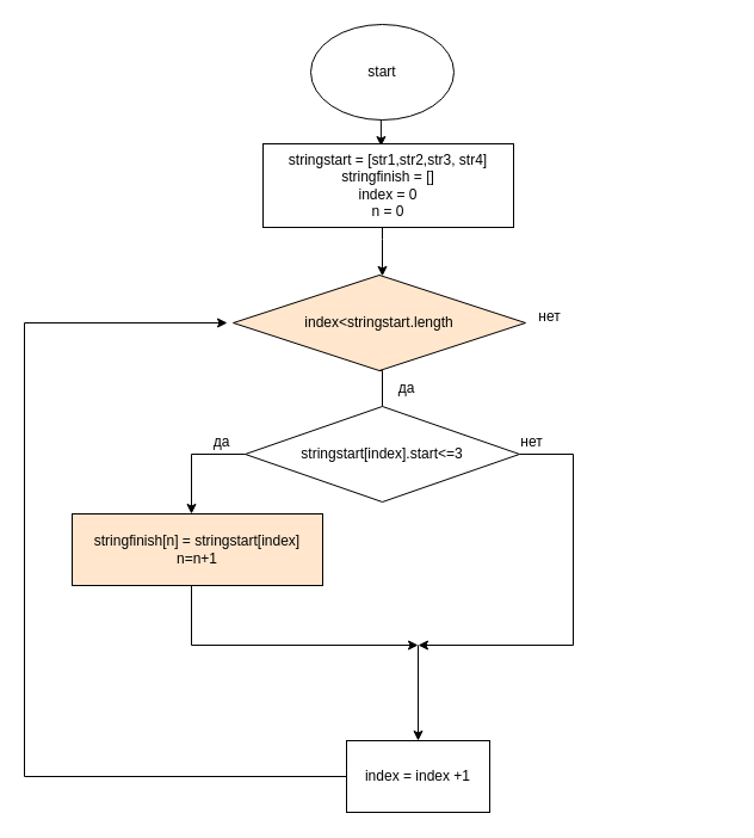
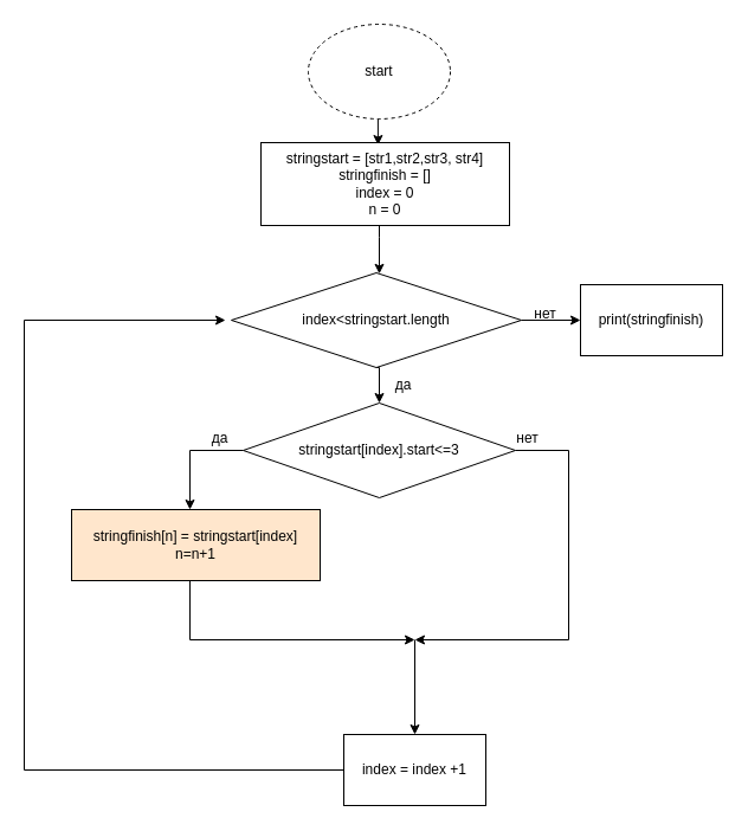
  <mxCell id="0" />
  <mxCell id="1" parent="0" />
  <mxCell id="2" style="edgeStyle=orthogonalEdgeStyle;rounded=0;orthogonalLoop=1;jettySize=auto;html=1;exitX=0.5;exitY=1;exitDx=0;exitDy=0;entryX=0.471;entryY=0.029;entryDx=0;entryDy=0;entryPerimeter=0;" parent="1" source="3" target="5" edge="1"><mxGeometry relative="1" as="geometry" /></mxCell>
- <mxCell id="3" value="start" style="ellipse;whiteSpace=wrap;html=1;" parent="1" vertex="1"><mxGeometry x="260" y="20" width="120" height="80" as="geometry" /></mxCell>
+ <mxCell id="3" value="start" style="ellipse;whiteSpace=wrap;html=1;dashed=1;" parent="1" vertex="1"><mxGeometry x="260" y="20" width="120" height="80" as="geometry" /></mxCell>
  <mxCell id="4" value="" style="edgeStyle=orthogonalEdgeStyle;rounded=0;orthogonalLoop=1;jettySize=auto;html=1;" parent="1" source="5" target="8" edge="1"><mxGeometry relative="1" as="geometry"><Array as="points"><mxPoint x="320" y="200" /><mxPoint x="320" y="200" /></Array></mxGeometry></mxCell>
  <mxCell id="5" value="stringstart = [str1,str2,str3, str4]&lt;br&gt;stringfinish = []&lt;br&gt;index = 0&lt;br&gt;n = 0" style="rounded=0;whiteSpace=wrap;html=1;" parent="1" vertex="1"><mxGeometry x="220" y="120" width="210" height="70" as="geometry" /></mxCell>
- <mxCell id="6" style="edgeStyle=orthogonalEdgeStyle;rounded=0;orthogonalLoop=1;jettySize=auto;html=1;exitX=0.5;exitY=1;exitDx=0;exitDy=0;entryX=0.5;entryY=0;entryDx=0;entryDy=0;endArrow=none;" parent="1" source="8" target="10" edge="1"><mxGeometry relative="1" as="geometry" /></mxCell>
- <mxCell id="8" value="index&amp;lt;stringstart.length" style="rhombus;whiteSpace=wrap;html=1;fillColor=#ffe6cc;" parent="1" vertex="1"><mxGeometry x="195" y="230" width="245" height="80" as="geometry" /></mxCell>
+ <mxCell id="6" style="edgeStyle=orthogonalEdgeStyle;rounded=0;orthogonalLoop=1;jettySize=auto;html=1;exitX=0.5;exitY=1;exitDx=0;exitDy=0;entryX=0.5;entryY=0;entryDx=0;entryDy=0;" parent="1" source="8" target="10" edge="1"><mxGeometry relative="1" as="geometry" /></mxCell>
+ <mxCell id="7" style="edgeStyle=orthogonalEdgeStyle;rounded=0;orthogonalLoop=1;jettySize=auto;html=1;exitX=1;exitY=0.5;exitDx=0;exitDy=0;entryX=0;entryY=0.5;entryDx=0;entryDy=0;" parent="1" source="8" target="19" edge="1"><mxGeometry relative="1" as="geometry" /></mxCell>
+ <mxCell id="8" value="index&amp;lt;stringstart.length" style="rhombus;whiteSpace=wrap;html=1;" parent="1" vertex="1"><mxGeometry x="195" y="230" width="245" height="80" as="geometry" /></mxCell>
  <mxCell id="9" style="edgeStyle=orthogonalEdgeStyle;rounded=0;orthogonalLoop=1;jettySize=auto;html=1;exitX=1;exitY=0.5;exitDx=0;exitDy=0;" parent="1" source="10" edge="1"><mxGeometry relative="1" as="geometry"><mxPoint x="350" y="540" as="targetPoint" /><Array as="points"><mxPoint x="480" y="380" /><mxPoint x="480" y="540" /></Array></mxGeometry></mxCell>
  <mxCell id="10" value="stringstart[index].start&amp;lt;=3" style="rhombus;whiteSpace=wrap;html=1;" parent="1" vertex="1"><mxGeometry x="205" y="340" width="230" height="80" as="geometry" /></mxCell>
  <mxCell id="11" style="edgeStyle=orthogonalEdgeStyle;rounded=0;orthogonalLoop=1;jettySize=auto;html=1;exitX=0.5;exitY=1;exitDx=0;exitDy=0;" parent="1" source="12" edge="1"><mxGeometry relative="1" as="geometry"><mxPoint x="350" y="540" as="targetPoint" /><Array as="points"><mxPoint x="160" y="490" /><mxPoint x="160" y="540" /></Array></mxGeometry></mxCell>
  <mxCell id="12" value="stringfinish[n] = stringstart[index]&lt;br&gt;n=n+1" style="rounded=0;whiteSpace=wrap;html=1;fillColor=#ffe6cc;" parent="1" vertex="1"><mxGeometry x="60" y="430" width="210" height="60" as="geometry" /></mxCell>
  <mxCell id="13" value="да" style="text;html=1;align=center;verticalAlign=middle;resizable=0;points=[];autosize=1;strokeColor=none;fillColor=none;" parent="1" vertex="1"><mxGeometry x="165" y="355" width="40" height="30" as="geometry" /></mxCell>
  <mxCell id="14" value="нет" style="text;html=1;align=center;verticalAlign=middle;resizable=0;points=[];autosize=1;strokeColor=none;fillColor=none;" parent="1" vertex="1"><mxGeometry x="425" y="355" width="40" height="30" as="geometry" /></mxCell>
  <mxCell id="15" value="да" style="text;html=1;align=center;verticalAlign=middle;resizable=0;points=[];autosize=1;strokeColor=none;fillColor=none;" parent="1" vertex="1"><mxGeometry x="320" y="310" width="40" height="30" as="geometry" /></mxCell>
  <mxCell id="16" style="edgeStyle=orthogonalEdgeStyle;rounded=0;orthogonalLoop=1;jettySize=auto;html=1;exitX=0;exitY=0.5;exitDx=0;exitDy=0;" parent="1" source="17" edge="1"><mxGeometry relative="1" as="geometry"><mxPoint x="190" y="270" as="targetPoint" /><Array as="points"><mxPoint x="20" y="650" /><mxPoint x="20" y="270" /></Array></mxGeometry></mxCell>
  <mxCell id="17" value="index = index +1&lt;br&gt;" style="rounded=0;whiteSpace=wrap;html=1;" parent="1" vertex="1"><mxGeometry x="290" y="620" width="120" height="60" as="geometry" /></mxCell>
  <mxCell id="18" value="нет" style="text;html=1;align=center;verticalAlign=middle;resizable=0;points=[];autosize=1;strokeColor=none;fillColor=none;" parent="1" vertex="1"><mxGeometry x="440" y="250" width="40" height="30" as="geometry" /></mxCell>
+ <mxCell id="19" value="print(stringfinish)" style="rounded=0;whiteSpace=wrap;html=1;" parent="1" vertex="1"><mxGeometry x="490" y="240" width="120" height="60" as="geometry" /></mxCell>
  <mxCell id="20" value="" style="edgeStyle=none;orthogonalLoop=1;jettySize=auto;html=1;rounded=0;exitX=0;exitY=0.5;exitDx=0;exitDy=0;" edge="1" parent="1" source="10"><mxGeometry width="100" relative="1" as="geometry"><mxPoint x="200" y="380" as="sourcePoint" /><mxPoint x="160" y="430" as="targetPoint" /><Array as="points"><mxPoint x="160" y="380" /></Array></mxGeometry></mxCell>
  <mxCell id="21" value="" style="edgeStyle=none;orthogonalLoop=1;jettySize=auto;html=1;rounded=0;" edge="1" parent="1"><mxGeometry width="100" relative="1" as="geometry"><mxPoint x="350" y="540" as="sourcePoint" /><mxPoint x="350" y="620" as="targetPoint" /><Array as="points" /></mxGeometry></mxCell>
